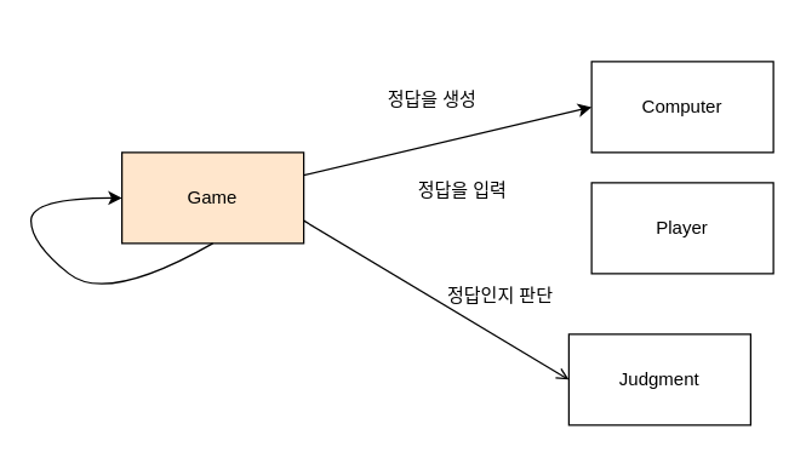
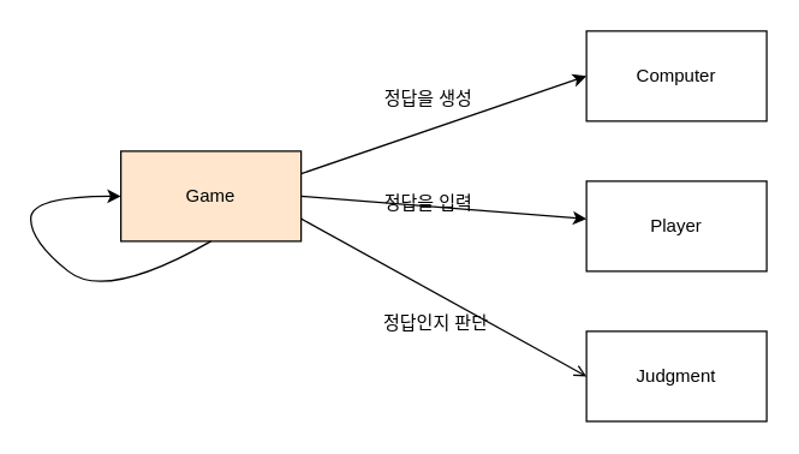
  <mxCell id="0" />
  <mxCell id="1" parent="0" />
  <mxCell id="2" value="Game" style="rounded=0;whiteSpace=wrap;html=1;fillColor=#ffe6cc;" vertex="1" parent="1"><mxGeometry x="80" y="100" width="120" height="60" as="geometry" /></mxCell>
- <mxCell id="3" value="Computer" style="rounded=0;whiteSpace=wrap;html=1;" vertex="1" parent="1"><mxGeometry x="390" y="40" width="120" height="60" as="geometry" /></mxCell>
- <mxCell id="4" value="Judgment" style="rounded=0;whiteSpace=wrap;html=1;" vertex="1" parent="1"><mxGeometry x="375" y="220" width="120" height="60" as="geometry" /></mxCell>
+ <mxCell id="3" value="Computer" style="rounded=0;whiteSpace=wrap;html=1;" vertex="1" parent="1"><mxGeometry x="390" y="20" width="120" height="60" as="geometry" /></mxCell>
+ <mxCell id="4" value="Judgment" style="rounded=0;whiteSpace=wrap;html=1;" vertex="1" parent="1"><mxGeometry x="390" y="220" width="120" height="60" as="geometry" /></mxCell>
  <mxCell id="5" value="Player" style="rounded=0;whiteSpace=wrap;html=1;" vertex="1" parent="1"><mxGeometry x="390" y="120" width="120" height="60" as="geometry" /></mxCell>
  <mxCell id="6" value="" style="endArrow=classic;html=1;rounded=0;exitX=1;exitY=0.25;exitDx=0;exitDy=0;entryX=0;entryY=0.5;entryDx=0;entryDy=0;" edge="1" parent="1" source="2" target="3"><mxGeometry width="50" height="50" relative="1" as="geometry"><mxPoint x="310" y="230" as="sourcePoint" /><mxPoint x="360" y="180" as="targetPoint" /></mxGeometry></mxCell>
+ <mxCell id="7" value="" style="endArrow=classic;html=1;rounded=0;exitX=1;exitY=0.5;exitDx=0;exitDy=0;" edge="1" parent="1" source="2" target="5"><mxGeometry width="50" height="50" relative="1" as="geometry"><mxPoint x="210" y="125" as="sourcePoint" /><mxPoint x="400" y="60" as="targetPoint" /></mxGeometry></mxCell>
  <mxCell id="8" value="정답을 생성" style="text;html=1;strokeColor=none;fillColor=none;align=center;verticalAlign=middle;whiteSpace=wrap;rounded=0;" vertex="1" parent="1"><mxGeometry x="250" y="50" width="70" height="30" as="geometry" /></mxCell>
- <mxCell id="9" value="정답을 입력" style="text;html=1;strokeColor=none;fillColor=none;align=center;verticalAlign=middle;whiteSpace=wrap;rounded=0;" vertex="1" parent="1"><mxGeometry x="270" y="110" width="70" height="30" as="geometry" /></mxCell>
+ <mxCell id="9" value="정답을 입력" style="text;html=1;strokeColor=none;fillColor=none;align=center;verticalAlign=middle;whiteSpace=wrap;rounded=0;" vertex="1" parent="1"><mxGeometry x="250" y="120" width="70" height="30" as="geometry" /></mxCell>
  <mxCell id="10" value="" style="endArrow=open;html=1;rounded=0;exitX=1;exitY=0.75;exitDx=0;exitDy=0;entryX=0;entryY=0.5;entryDx=0;entryDy=0;" edge="1" parent="1" source="2" target="4"><mxGeometry width="50" height="50" relative="1" as="geometry"><mxPoint x="80" y="270" as="sourcePoint" /><mxPoint x="270" y="375" as="targetPoint" /></mxGeometry></mxCell>
- <mxCell id="11" value="정답인지 판단" style="text;html=1;strokeColor=none;fillColor=none;align=center;verticalAlign=middle;whiteSpace=wrap;rounded=0;" vertex="1" parent="1"><mxGeometry x="290" y="180" width="80" height="30" as="geometry" /></mxCell>
+ <mxCell id="11" value="정답인지 판단" style="text;html=1;strokeColor=none;fillColor=none;align=center;verticalAlign=middle;whiteSpace=wrap;rounded=0;" vertex="1" parent="1"><mxGeometry x="250" y="200" width="80" height="30" as="geometry" /></mxCell>
  <mxCell id="12" value="" style="curved=1;endArrow=classic;html=1;rounded=0;exitX=0.5;exitY=1;exitDx=0;exitDy=0;" edge="1" parent="1" source="2" target="2"><mxGeometry width="50" height="50" relative="1" as="geometry"><mxPoint x="80" y="210" as="sourcePoint" /><mxPoint x="70" y="130" as="targetPoint" /><Array as="points"><mxPoint x="70" y="200" /><mxPoint x="20" y="160" /><mxPoint x="20" y="130" /></Array></mxGeometry></mxCell>
